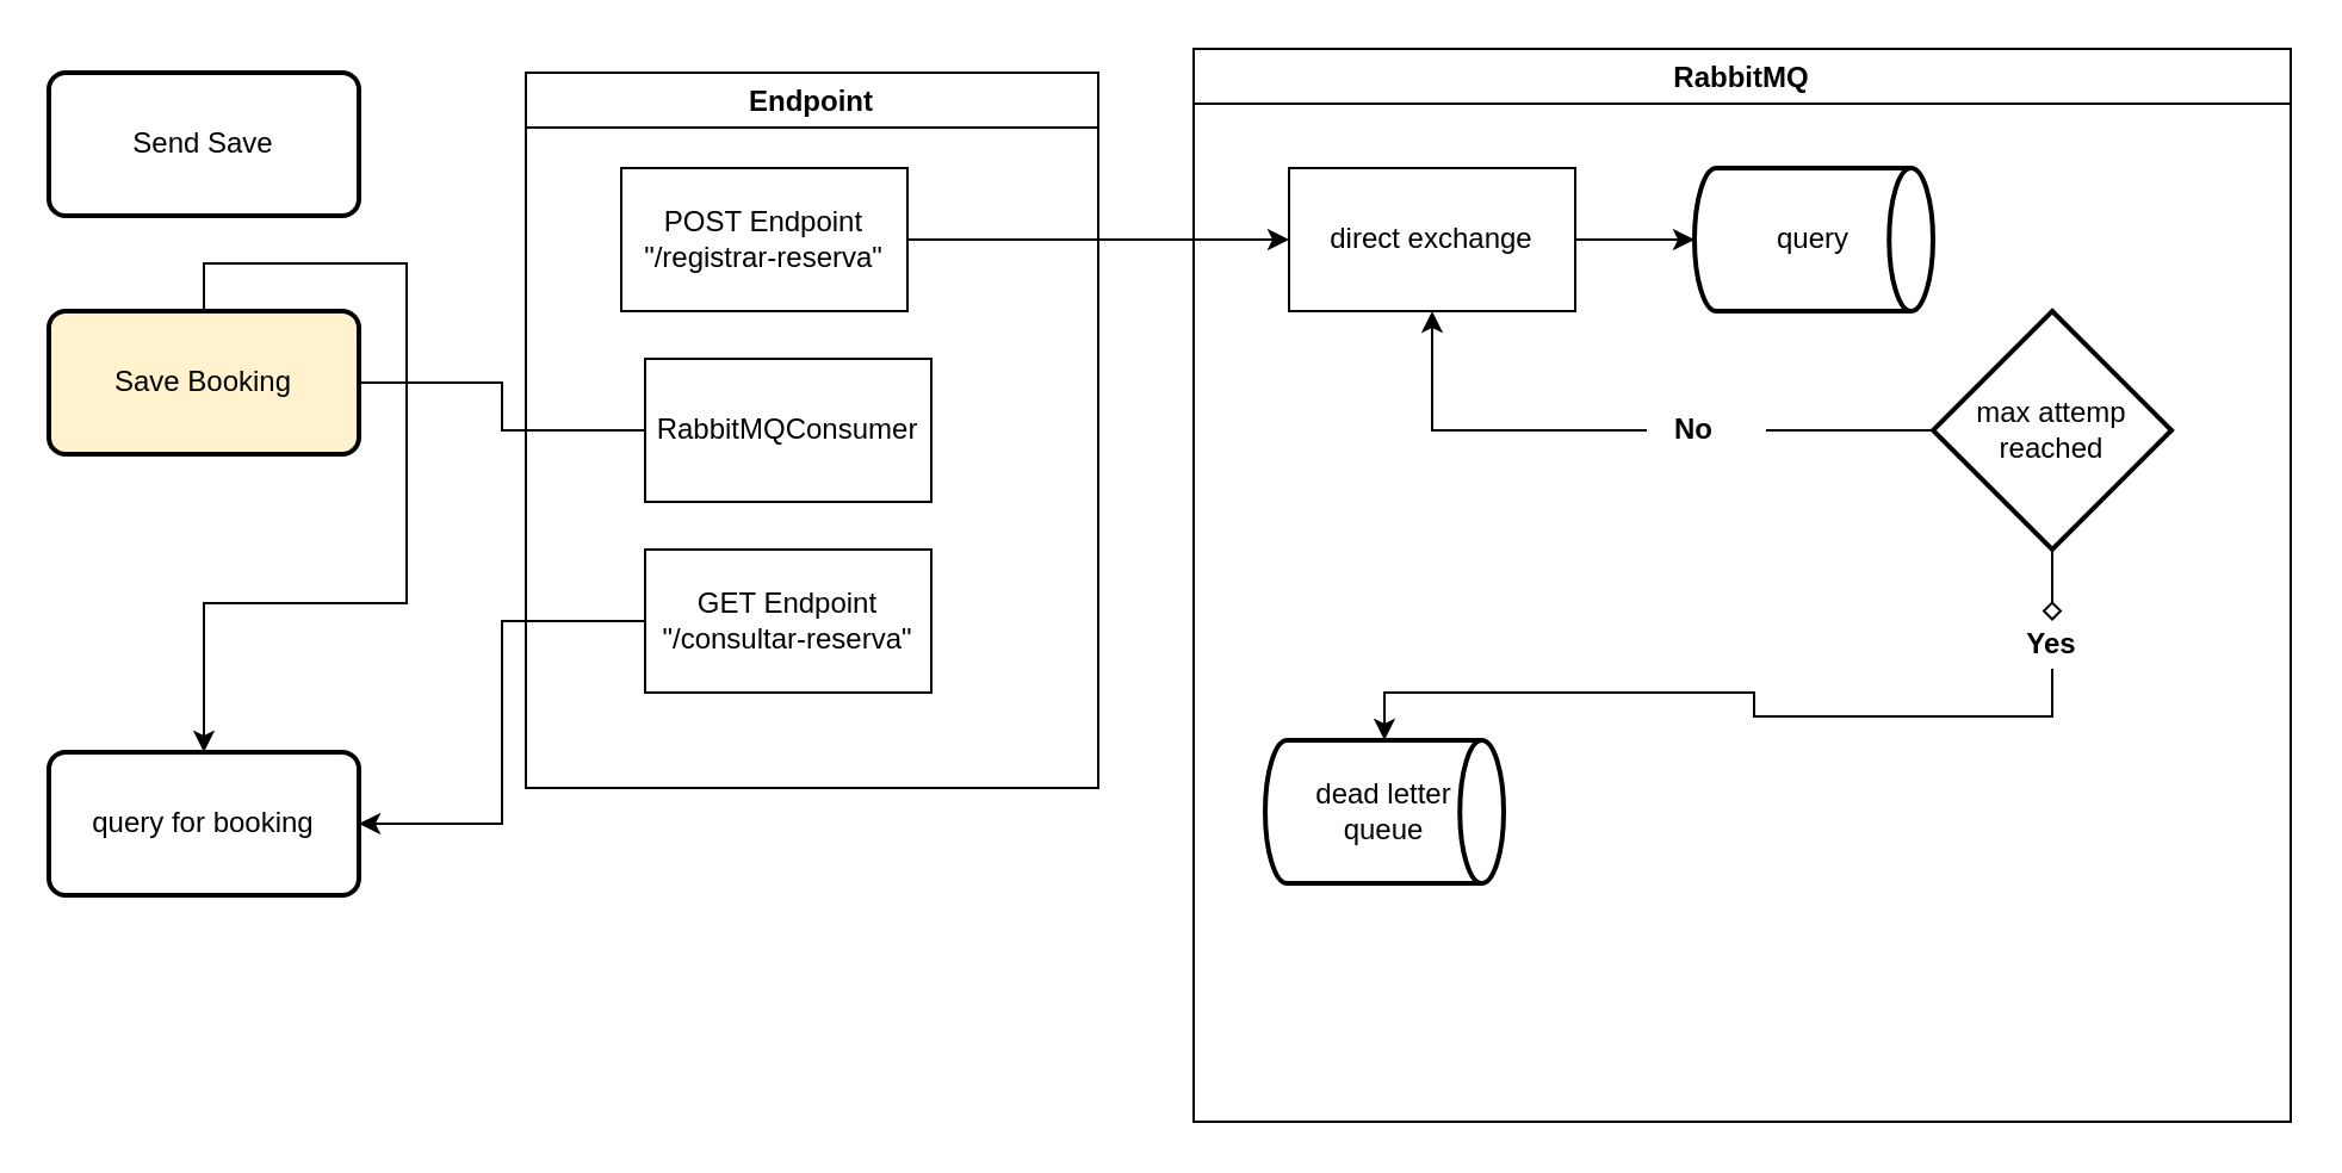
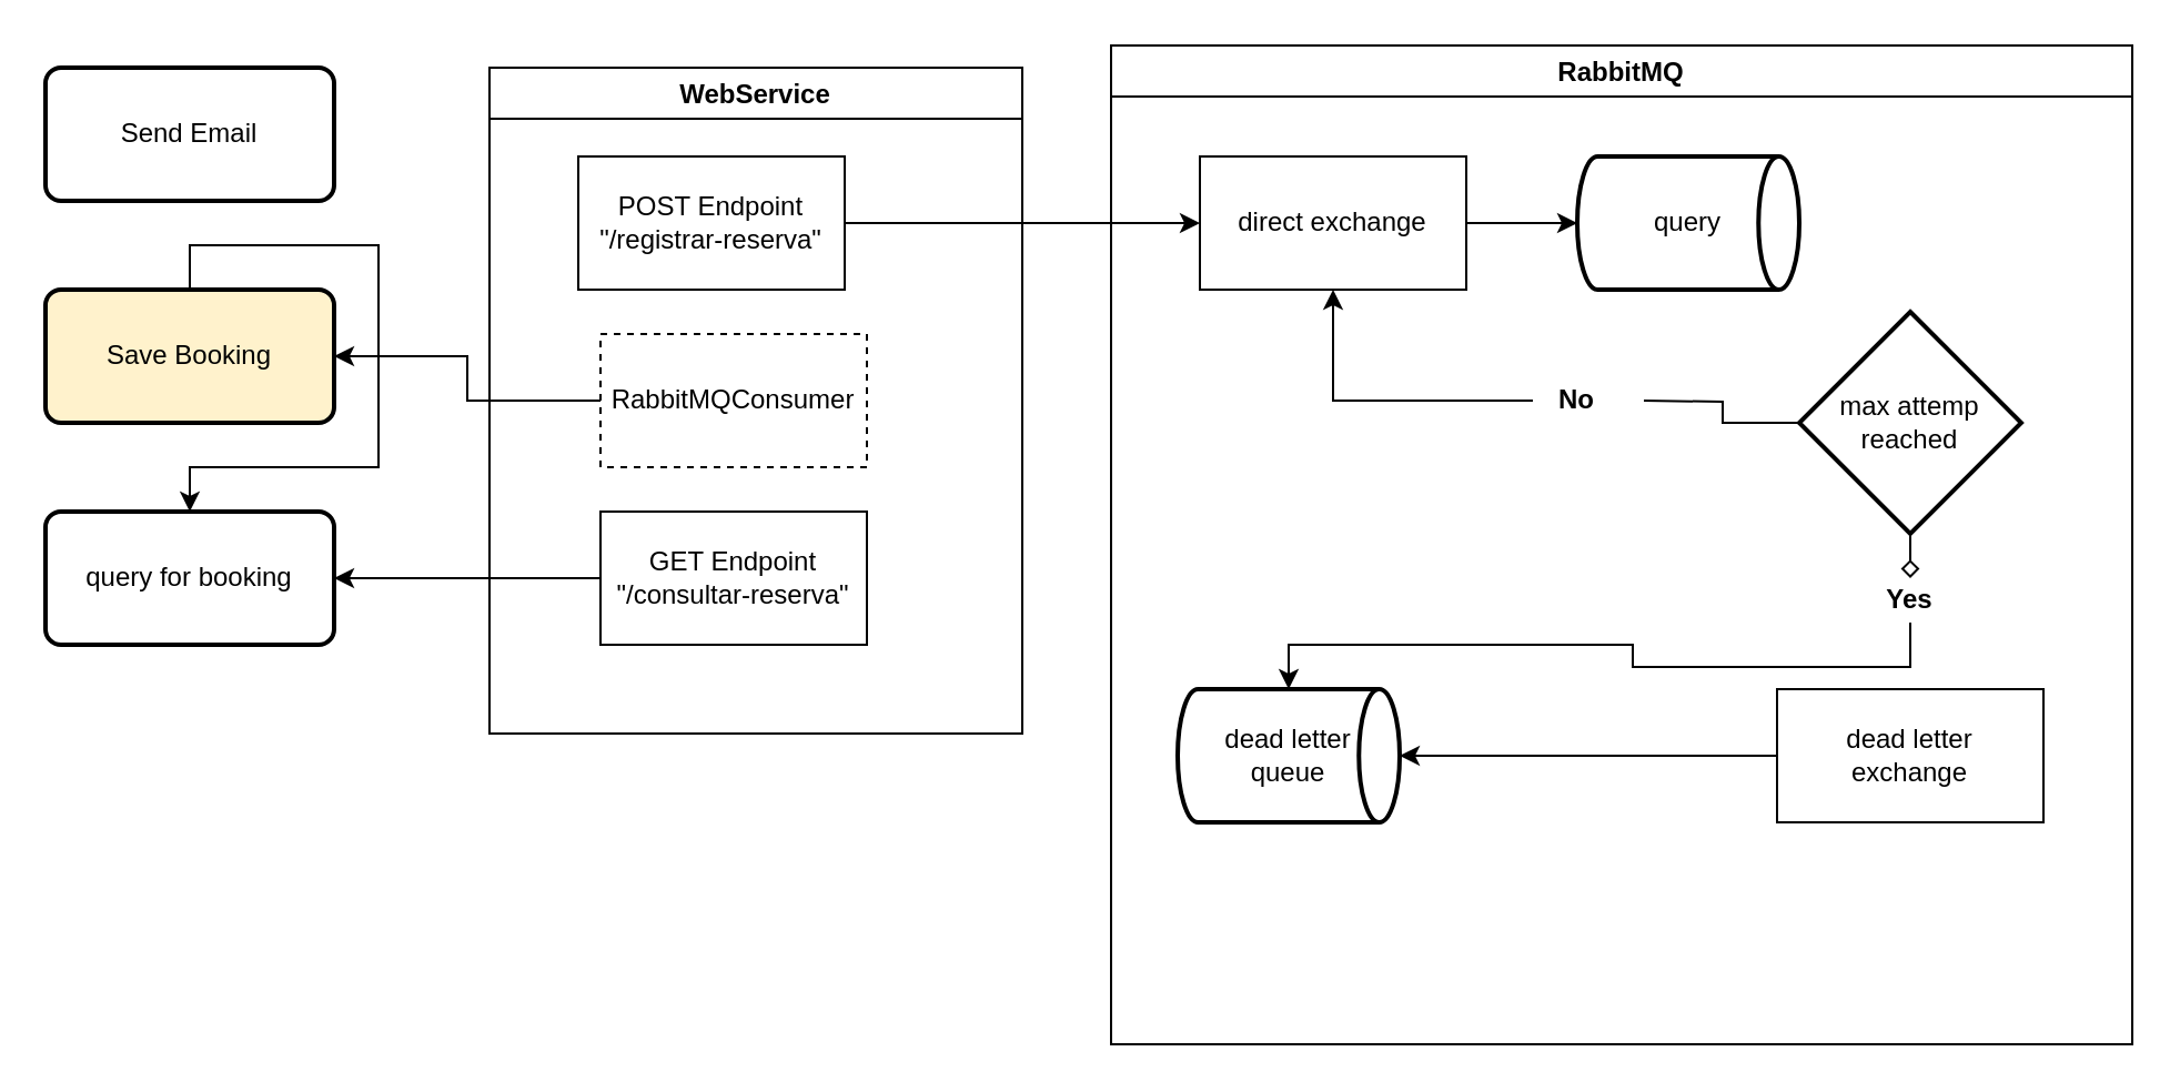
  <mxCell id="0" />
  <mxCell id="1" parent="0" />
  <mxCell id="2" style="edgeStyle=orthogonalEdgeStyle;rounded=0;orthogonalLoop=1;jettySize=auto;html=1;exitX=1;exitY=0.5;exitDx=0;exitDy=0;entryX=0;entryY=0.5;entryDx=0;entryDy=0;" parent="1" source="7" target="18" edge="1"><mxGeometry relative="1" as="geometry" /></mxCell>
- <mxCell id="3" style="edgeStyle=orthogonalEdgeStyle;rounded=0;orthogonalLoop=1;jettySize=auto;html=1;exitX=0;exitY=0.5;exitDx=0;exitDy=0;entryX=1;entryY=0.5;entryDx=0;entryDy=0;endArrow=none;" parent="1" source="8" target="5" edge="1"><mxGeometry relative="1" as="geometry" /></mxCell>
+ <mxCell id="3" style="edgeStyle=orthogonalEdgeStyle;rounded=0;orthogonalLoop=1;jettySize=auto;html=1;exitX=0;exitY=0.5;exitDx=0;exitDy=0;entryX=1;entryY=0.5;entryDx=0;entryDy=0;" parent="1" source="8" target="5" edge="1"><mxGeometry relative="1" as="geometry" /></mxCell>
  <mxCell id="4" style="edgeStyle=orthogonalEdgeStyle;rounded=0;orthogonalLoop=1;jettySize=auto;html=1;exitX=0.5;exitY=0;exitDx=0;exitDy=0;endArrow=classic;endFill=1;" parent="1" source="5" target="24" edge="1"><mxGeometry relative="1" as="geometry" /></mxCell>
  <mxCell id="5" value="Save Booking" style="rounded=1;whiteSpace=wrap;html=1;absoluteArcSize=1;arcSize=14;strokeWidth=2;fillColor=#fff2cc;" parent="1" vertex="1"><mxGeometry x="20" y="130" width="130" height="60" as="geometry" /></mxCell>
- <mxCell id="6" value="Endpoint" style="swimlane;" parent="1" vertex="1"><mxGeometry x="220" y="30" width="240" height="300" as="geometry" /></mxCell>
+ <mxCell id="6" value="WebService" style="swimlane;" parent="1" vertex="1"><mxGeometry x="220" y="30" width="240" height="300" as="geometry" /></mxCell>
  <mxCell id="7" value="POST Endpoint&lt;br&gt;&quot;/registrar-reserva&quot;" style="rounded=0;whiteSpace=wrap;html=1;" parent="6" vertex="1"><mxGeometry x="40" y="40" width="120" height="60" as="geometry" /></mxCell>
- <mxCell id="8" value="RabbitMQConsumer" style="rounded=0;whiteSpace=wrap;html=1;" parent="6" vertex="1"><mxGeometry x="50" y="120" width="120" height="60" as="geometry" /></mxCell>
+ <mxCell id="8" value="RabbitMQConsumer" style="rounded=0;whiteSpace=wrap;html=1;dashed=1;" parent="6" vertex="1"><mxGeometry x="50" y="120" width="120" height="60" as="geometry" /></mxCell>
  <mxCell id="9" value="GET Endpoint&lt;br&gt;&quot;/consultar-reserva&quot;" style="rounded=0;whiteSpace=wrap;html=1;" parent="6" vertex="1"><mxGeometry x="50" y="200" width="120" height="60" as="geometry" /></mxCell>
  <mxCell id="10" value="RabbitMQ" style="swimlane;" parent="1" vertex="1"><mxGeometry x="500" y="20" width="460" height="450" as="geometry" /></mxCell>
  <mxCell id="11" value="dead letter &lt;br&gt;queue" style="strokeWidth=2;html=1;shape=mxgraph.flowchart.direct_data;whiteSpace=wrap;" parent="10" vertex="1"><mxGeometry x="30" y="290" width="100" height="60" as="geometry" /></mxCell>
+ <mxCell id="12" style="edgeStyle=orthogonalEdgeStyle;rounded=0;orthogonalLoop=1;jettySize=auto;html=1;exitX=0;exitY=0.5;exitDx=0;exitDy=0;entryX=1;entryY=0.5;entryDx=0;entryDy=0;entryPerimeter=0;endArrow=classic;endFill=1;" parent="10" source="13" target="11" edge="1"><mxGeometry relative="1" as="geometry" /></mxCell>
+ <mxCell id="13" value="dead letter &lt;br&gt;exchange" style="rounded=0;whiteSpace=wrap;html=1;" parent="10" vertex="1"><mxGeometry x="300" y="290" width="120" height="60" as="geometry" /></mxCell>
  <mxCell id="14" style="edgeStyle=orthogonalEdgeStyle;rounded=0;orthogonalLoop=1;jettySize=auto;html=1;exitX=0.5;exitY=1;exitDx=0;exitDy=0;exitPerimeter=0;entryX=0.5;entryY=0;entryDx=0;entryDy=0;endArrow=diamond;endFill=0;" parent="10" source="15" target="21" edge="1"><mxGeometry relative="1" as="geometry" /></mxCell>
- <mxCell id="15" value="max attemp&lt;br&gt;reached" style="strokeWidth=2;html=1;shape=mxgraph.flowchart.decision;whiteSpace=wrap;" parent="10" vertex="1"><mxGeometry x="310" y="110" width="100" height="100" as="geometry" /></mxCell>
+ <mxCell id="15" value="max attemp&lt;br&gt;reached" style="strokeWidth=2;html=1;shape=mxgraph.flowchart.decision;whiteSpace=wrap;" parent="10" vertex="1"><mxGeometry x="310" y="120" width="100" height="100" as="geometry" /></mxCell>
  <mxCell id="16" value="query" style="strokeWidth=2;html=1;shape=mxgraph.flowchart.direct_data;whiteSpace=wrap;" parent="10" vertex="1"><mxGeometry x="210" y="50" width="100" height="60" as="geometry" /></mxCell>
  <mxCell id="17" style="edgeStyle=orthogonalEdgeStyle;rounded=0;orthogonalLoop=1;jettySize=auto;html=1;exitX=1;exitY=0.5;exitDx=0;exitDy=0;entryX=0;entryY=0.5;entryDx=0;entryDy=0;entryPerimeter=0;" parent="10" source="18" target="16" edge="1"><mxGeometry relative="1" as="geometry" /></mxCell>
  <mxCell id="18" value="direct exchange" style="rounded=0;whiteSpace=wrap;html=1;" parent="10" vertex="1"><mxGeometry x="40" y="50" width="120" height="60" as="geometry" /></mxCell>
  <mxCell id="19" value="No" style="text;html=1;strokeColor=none;fillColor=none;align=center;verticalAlign=middle;whiteSpace=wrap;rounded=0;fontStyle=1" parent="10" vertex="1"><mxGeometry x="190" y="150" width="40" height="20" as="geometry" /></mxCell>
  <mxCell id="20" style="edgeStyle=orthogonalEdgeStyle;rounded=0;orthogonalLoop=1;jettySize=auto;html=1;exitX=0.5;exitY=1;exitDx=0;exitDy=0;endArrow=classic;endFill=1;" parent="10" source="21" target="11" edge="1"><mxGeometry relative="1" as="geometry" /></mxCell>
  <mxCell id="21" value="Yes" style="text;html=1;strokeColor=none;fillColor=none;align=center;verticalAlign=middle;whiteSpace=wrap;rounded=0;fontStyle=1" parent="10" vertex="1"><mxGeometry x="340" y="240" width="40" height="20" as="geometry" /></mxCell>
  <mxCell id="22" style="edgeStyle=orthogonalEdgeStyle;rounded=0;orthogonalLoop=1;jettySize=auto;html=1;exitX=0;exitY=0.5;exitDx=0;exitDy=0;exitPerimeter=0;endArrow=none;endFill=0;" parent="1" source="15" edge="1"><mxGeometry relative="1" as="geometry"><mxPoint x="740" y="180" as="targetPoint" /></mxGeometry></mxCell>
  <mxCell id="23" style="edgeStyle=orthogonalEdgeStyle;rounded=0;orthogonalLoop=1;jettySize=auto;html=1;exitX=0;exitY=0.5;exitDx=0;exitDy=0;" parent="1" source="19" target="18" edge="1"><mxGeometry relative="1" as="geometry" /></mxCell>
- <mxCell id="24" value="query for booking" style="rounded=1;whiteSpace=wrap;html=1;absoluteArcSize=1;arcSize=14;strokeWidth=2;" parent="1" vertex="1"><mxGeometry x="20" y="315" width="130" height="60" as="geometry" /></mxCell>
+ <mxCell id="24" value="query for booking" style="rounded=1;whiteSpace=wrap;html=1;absoluteArcSize=1;arcSize=14;strokeWidth=2;" parent="1" vertex="1"><mxGeometry x="20" y="230" width="130" height="60" as="geometry" /></mxCell>
  <mxCell id="25" style="edgeStyle=orthogonalEdgeStyle;rounded=0;orthogonalLoop=1;jettySize=auto;html=1;exitX=0;exitY=0.5;exitDx=0;exitDy=0;entryX=1;entryY=0.5;entryDx=0;entryDy=0;endArrow=classic;endFill=1;" parent="1" source="9" target="24" edge="1"><mxGeometry relative="1" as="geometry" /></mxCell>
- <mxCell id="26" value="Send Save" style="rounded=1;whiteSpace=wrap;html=1;absoluteArcSize=1;arcSize=14;strokeWidth=2;" parent="1" vertex="1"><mxGeometry x="20" y="30" width="130" height="60" as="geometry" /></mxCell>
+ <mxCell id="26" value="Send Email" style="rounded=1;whiteSpace=wrap;html=1;absoluteArcSize=1;arcSize=14;strokeWidth=2;" parent="1" vertex="1"><mxGeometry x="20" y="30" width="130" height="60" as="geometry" /></mxCell>
